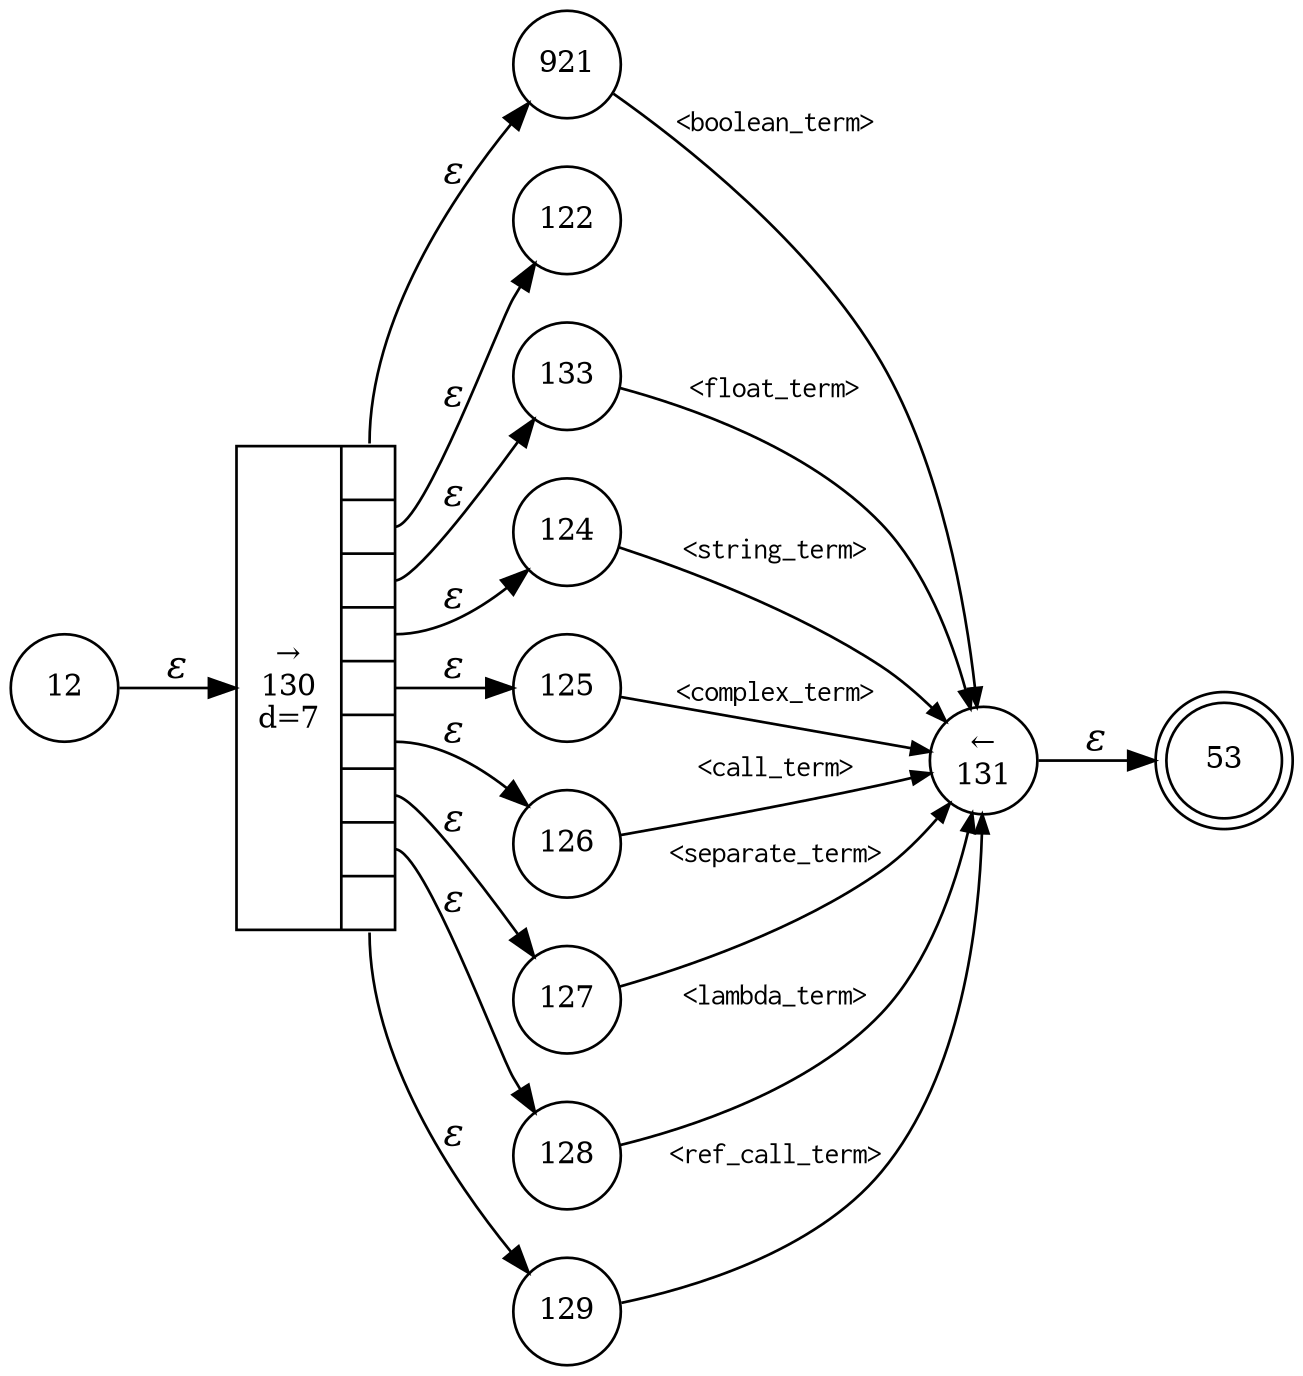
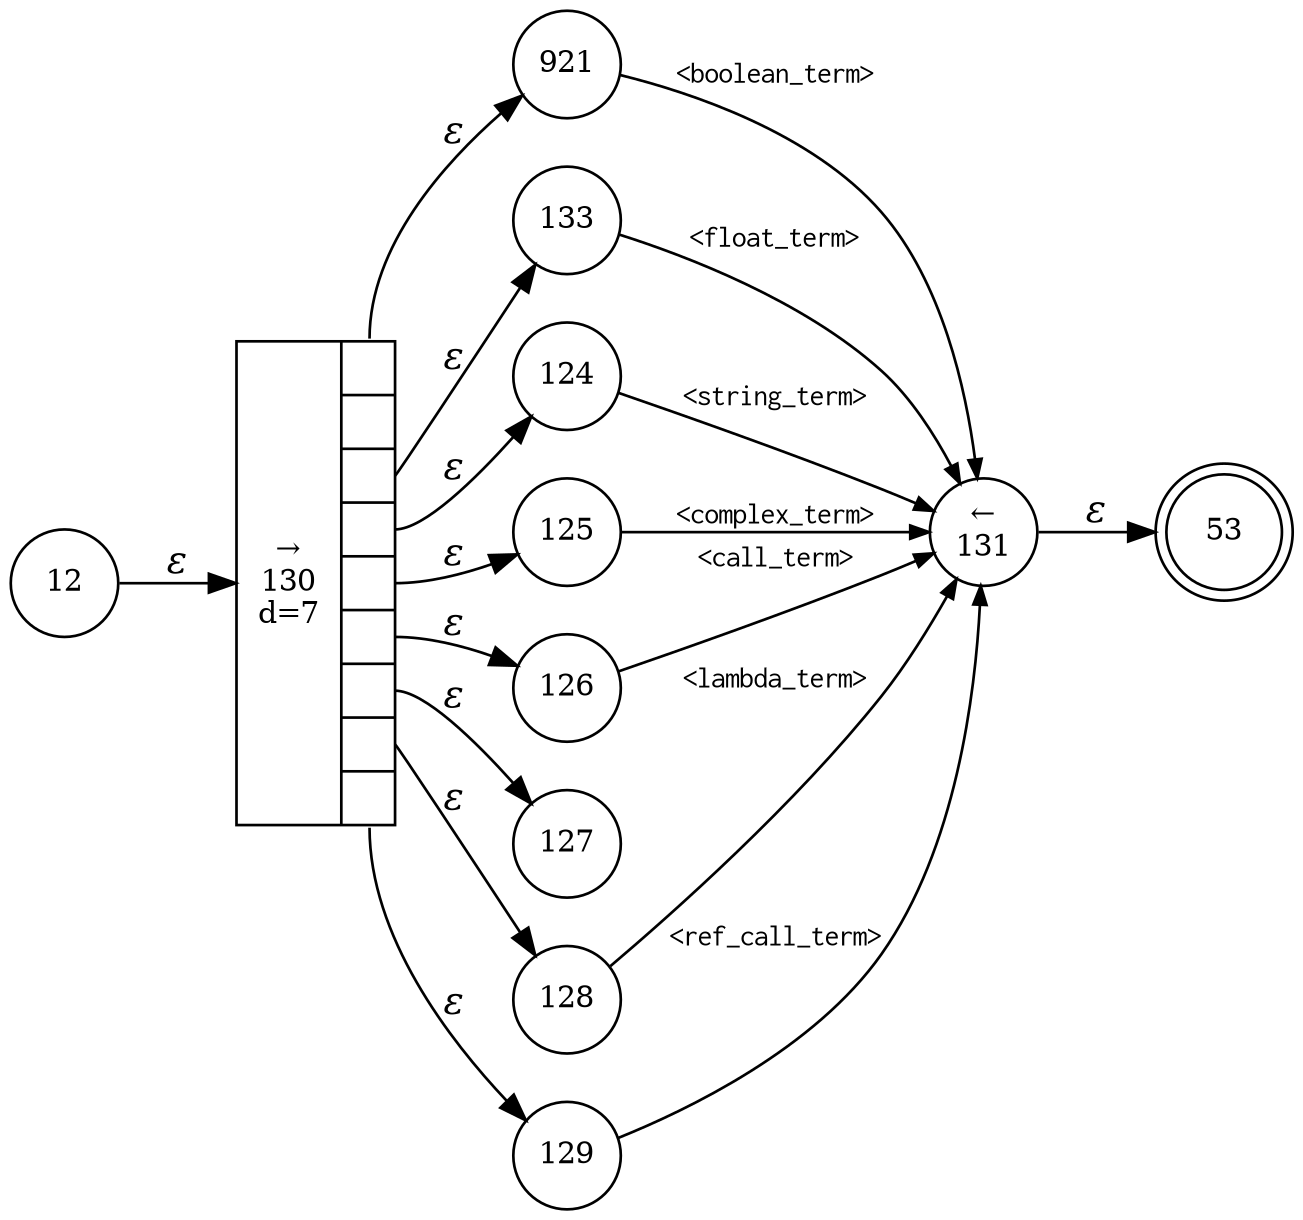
  digraph {
    rankdir=LR
    node [fixedsize=true fontsize=11 shape=circle peripheries=1]
    edge [fontname="Times-Italic"]
    n1 [label=53 shape=doublecircle width=.6 peripheries=""]
    n2 [label=128 width=.55]
    n3 [label="&larr;\n131" width=.55]
    n4 [label=129 width=.55]
    n5 [fixedsize=false label="{&rarr;\n130\nd=7|{<p0>|<p1>|<p2>|<p3>|<p4>|<p5>|<p6>|<p7>|<p8>}}" shape=record]
    n6 [label=921 width=.55]
-   n7 [label=122 width=.55]
    n8 [label=133 width=.55]
    n9 [label=124 width=.55]
    n10 [label=125 width=.55]
    n11 [label=126 width=.55]
    n12 [label=127 width=.55]
    n13 [label=12 width=.55]
    n2 -> n3 [arrowhead=normal arrowsize=.7 fontname=Courier fontsize=11 label="<lambda_term>"]
    n3 -> n1 [label="&epsilon;"]
    n4 -> n3 [arrowhead=normal arrowsize=.7 fontname=Courier fontsize=11 label="<ref_call_term>"]
    n5 -> n2 [label="&epsilon;" tailport=p7]
    n5 -> n4 [label="&epsilon;" tailport=p8]
    n5 -> n6 [label="&epsilon;" tailport=p0]
-   n5 -> n7 [label="&epsilon;" tailport=p1]
    n5 -> n8 [label="&epsilon;" tailport=p2]
    n5 -> n9 [label="&epsilon;" tailport=p3]
    n5 -> n10 [label="&epsilon;" tailport=p4]
    n5 -> n11 [label="&epsilon;" tailport=p5]
    n5 -> n12 [label="&epsilon;" tailport=p6]
    n6 -> n3 [arrowhead=normal arrowsize=.7 fontname=Courier fontsize=11 label="<boolean_term>"]
    n8 -> n3 [arrowhead=normal arrowsize=.7 fontname=Courier fontsize=11 label="<float_term>"]
    n9 -> n3 [arrowhead=normal arrowsize=.7 fontname=Courier fontsize=11 label="<string_term>"]
    n10 -> n3 [arrowhead=normal arrowsize=.7 fontname=Courier fontsize=11 label="<complex_term>"]
    n11 -> n3 [arrowhead=normal arrowsize=.7 fontname=Courier fontsize=11 label="<call_term>"]
-   n12 -> n3 [arrowhead=normal arrowsize=.7 fontname=Courier fontsize=11 label="<separate_term>"]
    n13 -> n5 [label="&epsilon;"]
  }
